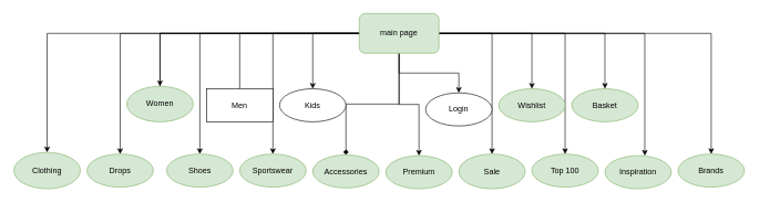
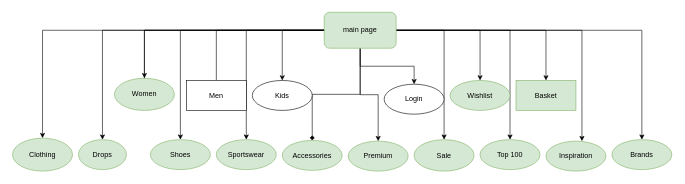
  <mxCell id="0" />
  <mxCell id="1" parent="0" />
  <mxCell id="2" value="" style="edgeStyle=orthogonalEdgeStyle;rounded=0;orthogonalLoop=1;jettySize=auto;html=1;" edge="1" parent="1" source="18" target="32"><mxGeometry relative="1" as="geometry" /></mxCell>
  <mxCell id="3" value="" style="edgeStyle=orthogonalEdgeStyle;rounded=0;orthogonalLoop=1;jettySize=auto;html=1;endArrow=none;" edge="1" parent="1" source="18" target="19"><mxGeometry relative="1" as="geometry" /></mxCell>
  <mxCell id="4" value="" style="edgeStyle=orthogonalEdgeStyle;rounded=0;orthogonalLoop=1;jettySize=auto;html=1;" edge="1" parent="1" source="18" target="25"><mxGeometry relative="1" as="geometry" /></mxCell>
  <mxCell id="5" style="edgeStyle=orthogonalEdgeStyle;rounded=0;orthogonalLoop=1;jettySize=auto;html=1;" edge="1" parent="1" source="18" target="31"><mxGeometry relative="1" as="geometry" /></mxCell>
  <mxCell id="6" style="edgeStyle=orthogonalEdgeStyle;rounded=0;orthogonalLoop=1;jettySize=auto;html=1;" edge="1" parent="1" source="18" target="34"><mxGeometry relative="1" as="geometry" /></mxCell>
  <mxCell id="7" style="edgeStyle=orthogonalEdgeStyle;rounded=0;orthogonalLoop=1;jettySize=auto;html=1;" edge="1" parent="1" source="18" target="35"><mxGeometry relative="1" as="geometry" /></mxCell>
  <mxCell id="8" style="edgeStyle=orthogonalEdgeStyle;rounded=0;orthogonalLoop=1;jettySize=auto;html=1;" edge="1" parent="1" source="18" target="22"><mxGeometry relative="1" as="geometry" /></mxCell>
  <mxCell id="9" style="edgeStyle=orthogonalEdgeStyle;rounded=0;orthogonalLoop=1;jettySize=auto;html=1;" edge="1" parent="1" source="18" target="21"><mxGeometry relative="1" as="geometry" /></mxCell>
  <mxCell id="10" style="edgeStyle=orthogonalEdgeStyle;rounded=0;orthogonalLoop=1;jettySize=auto;html=1;" edge="1" parent="1" source="18" target="23"><mxGeometry relative="1" as="geometry" /></mxCell>
  <mxCell id="11" style="edgeStyle=orthogonalEdgeStyle;rounded=0;orthogonalLoop=1;jettySize=auto;html=1;" edge="1" parent="1" source="18" target="24"><mxGeometry relative="1" as="geometry" /></mxCell>
  <mxCell id="12" style="edgeStyle=orthogonalEdgeStyle;rounded=0;orthogonalLoop=1;jettySize=auto;html=1;entryX=0.5;entryY=0;entryDx=0;entryDy=0;endArrow=diamond;" edge="1" parent="1" source="18" target="26"><mxGeometry relative="1" as="geometry" /></mxCell>
  <mxCell id="13" style="edgeStyle=orthogonalEdgeStyle;rounded=0;orthogonalLoop=1;jettySize=auto;html=1;" edge="1" parent="1" source="18" target="27"><mxGeometry relative="1" as="geometry" /></mxCell>
  <mxCell id="14" style="edgeStyle=orthogonalEdgeStyle;rounded=0;orthogonalLoop=1;jettySize=auto;html=1;" edge="1" parent="1" source="18" target="28"><mxGeometry relative="1" as="geometry" /></mxCell>
  <mxCell id="15" style="edgeStyle=orthogonalEdgeStyle;rounded=0;orthogonalLoop=1;jettySize=auto;html=1;" edge="1" parent="1" source="18" target="29"><mxGeometry relative="1" as="geometry" /></mxCell>
  <mxCell id="16" style="edgeStyle=orthogonalEdgeStyle;rounded=0;orthogonalLoop=1;jettySize=auto;html=1;entryX=0.6;entryY=0;entryDx=0;entryDy=0;entryPerimeter=0;" edge="1" parent="1" source="18" target="30"><mxGeometry relative="1" as="geometry" /></mxCell>
  <mxCell id="17" style="edgeStyle=orthogonalEdgeStyle;rounded=0;orthogonalLoop=1;jettySize=auto;html=1;" edge="1" parent="1" source="18" target="20"><mxGeometry relative="1" as="geometry" /></mxCell>
  <mxCell id="18" value="main page" style="rounded=1;whiteSpace=wrap;html=1;fillColor=#d5e8d4;strokeColor=#82b366;" vertex="1" parent="1"><mxGeometry x="540" y="20" width="120" height="60" as="geometry" /></mxCell>
  <mxCell id="19" value="Men" style="whiteSpace=wrap;html=1;rounded=0;" vertex="1" parent="1"><mxGeometry x="310" y="133.75" width="100" height="50" as="geometry" /></mxCell>
  <mxCell id="20" value="Brands" style="ellipse;whiteSpace=wrap;html=1;fillColor=#d5e8d4;strokeColor=#82b366;rounded=1;" vertex="1" parent="1"><mxGeometry x="1020" y="232.5" width="100" height="50" as="geometry" /></mxCell>
- <mxCell id="21" value="Drops" style="ellipse;whiteSpace=wrap;html=1;fillColor=#d5e8d4;strokeColor=#82b366;rounded=1;" vertex="1" parent="1"><mxGeometry x="130" y="232.5" width="100" height="50" as="geometry" /></mxCell>
+ <mxCell id="21" value="Drops" style="ellipse;whiteSpace=wrap;html=1;fillColor=#d5e8d4;strokeColor=#82b366;rounded=1;" vertex="1" parent="1"><mxGeometry x="130" y="232.5" width="80" height="50" as="geometry" /></mxCell>
  <mxCell id="22" value="Clothing" style="ellipse;whiteSpace=wrap;html=1;fillColor=#d5e8d4;strokeColor=#82b366;rounded=1;" vertex="1" parent="1"><mxGeometry x="20" y="230" width="100" height="55" as="geometry" /></mxCell>
  <mxCell id="23" value="Shoes" style="ellipse;whiteSpace=wrap;html=1;fillColor=#d5e8d4;strokeColor=#82b366;rounded=1;" vertex="1" parent="1"><mxGeometry x="250" y="232.5" width="100" height="50" as="geometry" /></mxCell>
  <mxCell id="24" value="Sportswear" style="ellipse;whiteSpace=wrap;html=1;fillColor=#d5e8d4;strokeColor=#82b366;rounded=1;" vertex="1" parent="1"><mxGeometry x="360" y="232.5" width="100" height="50" as="geometry" /></mxCell>
  <mxCell id="25" value="Kids" style="ellipse;whiteSpace=wrap;html=1;rounded=1;" vertex="1" parent="1"><mxGeometry x="420" y="133.75" width="100" height="50" as="geometry" /></mxCell>
  <mxCell id="26" value="Accessories" style="ellipse;whiteSpace=wrap;html=1;fillColor=#d5e8d4;strokeColor=#82b366;rounded=1;" vertex="1" parent="1"><mxGeometry x="470" y="233.75" width="100" height="50" as="geometry" /></mxCell>
  <mxCell id="27" value="Premium" style="ellipse;whiteSpace=wrap;html=1;fillColor=#d5e8d4;strokeColor=#82b366;rounded=1;" vertex="1" parent="1"><mxGeometry x="580" y="235" width="100" height="50" as="geometry" /></mxCell>
  <mxCell id="28" value="Sale" style="ellipse;whiteSpace=wrap;html=1;fillColor=#d5e8d4;strokeColor=#82b366;rounded=1;" vertex="1" parent="1"><mxGeometry x="690" y="232.5" width="100" height="52.5" as="geometry" /></mxCell>
  <mxCell id="29" value="Top 100" style="ellipse;whiteSpace=wrap;html=1;fillColor=#d5e8d4;strokeColor=#82b366;rounded=1;" vertex="1" parent="1"><mxGeometry x="800" y="232.5" width="100" height="50" as="geometry" /></mxCell>
  <mxCell id="30" value="Inspiration" style="ellipse;whiteSpace=wrap;html=1;fillColor=#d5e8d4;strokeColor=#82b366;rounded=1;" vertex="1" parent="1"><mxGeometry x="910" y="235" width="100" height="50" as="geometry" /></mxCell>
  <mxCell id="31" value="Login" style="ellipse;whiteSpace=wrap;html=1;rounded=1;" vertex="1" parent="1"><mxGeometry x="640" y="140" width="100" height="50" as="geometry" /></mxCell>
  <mxCell id="32" value="Women" style="ellipse;whiteSpace=wrap;html=1;fillColor=#d5e8d4;strokeColor=#82b366;rounded=1;" vertex="1" parent="1"><mxGeometry x="190" y="130" width="100" height="53.75" as="geometry" /></mxCell>
  <mxCell id="33" value="" style="edgeStyle=orthogonalEdgeStyle;rounded=0;orthogonalLoop=1;jettySize=auto;html=1;endArrow=none;" edge="1" parent="1" source="18" target="32"><mxGeometry relative="1" as="geometry"><mxPoint x="540" y="50" as="sourcePoint" /><mxPoint x="110" y="370" as="targetPoint" /></mxGeometry></mxCell>
  <mxCell id="34" value="Wishlist" style="ellipse;whiteSpace=wrap;html=1;fillColor=#d5e8d4;strokeColor=#82b366;rounded=1;" vertex="1" parent="1"><mxGeometry x="750" y="133.75" width="100" height="50" as="geometry" /></mxCell>
- <mxCell id="35" value="Basket" style="ellipse;whiteSpace=wrap;html=1;fillColor=#d5e8d4;strokeColor=#82b366;rounded=1;" vertex="1" parent="1"><mxGeometry x="860" y="133.75" width="100" height="50" as="geometry" /></mxCell>
+ <mxCell id="35" value="Basket" style="whiteSpace=wrap;html=1;fillColor=#d5e8d4;strokeColor=#82b366;rounded=0;" vertex="1" parent="1"><mxGeometry x="860" y="133.75" width="100" height="50" as="geometry" /></mxCell>
